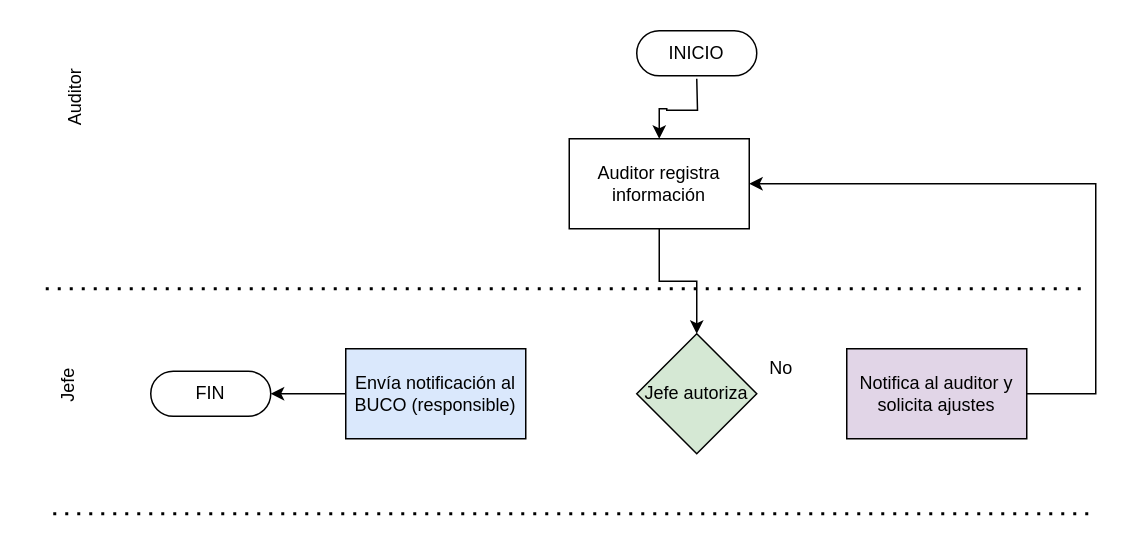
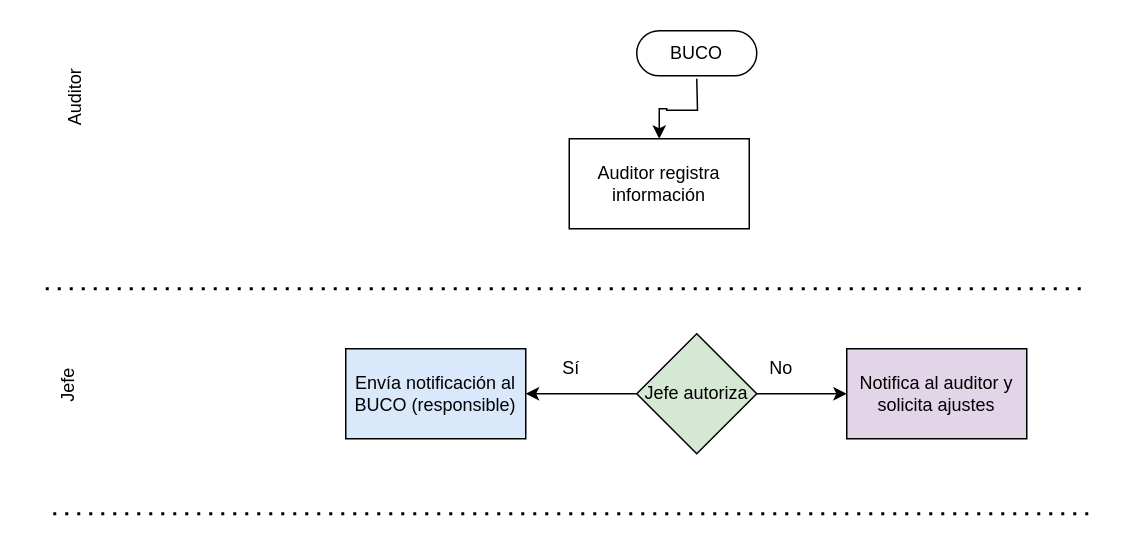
  <mxCell id="0" />
  <mxCell id="1" parent="0" />
  <mxCell id="2" value="" style="edgeStyle=orthogonalEdgeStyle;rounded=0;orthogonalLoop=1;jettySize=auto;html=1;" edge="1" parent="1" target="4"><mxGeometry relative="1" as="geometry"><mxPoint x="464" y="52" as="sourcePoint" /></mxGeometry></mxCell>
- <mxCell id="3" value="" style="edgeStyle=orthogonalEdgeStyle;rounded=0;orthogonalLoop=1;jettySize=auto;html=1;" edge="1" parent="1" source="4" target="7"><mxGeometry relative="1" as="geometry" /></mxCell>
  <mxCell id="4" value="Auditor registra información" style="rounded=0;whiteSpace=wrap;html=1;" vertex="1" parent="1"><mxGeometry x="379" y="92" width="120" height="60" as="geometry" /></mxCell>
+ <mxCell id="5" value="" style="edgeStyle=orthogonalEdgeStyle;rounded=0;orthogonalLoop=1;jettySize=auto;html=1;" edge="1" parent="1" source="7" target="8"><mxGeometry relative="1" as="geometry" /></mxCell>
+ <mxCell id="6" value="" style="edgeStyle=orthogonalEdgeStyle;rounded=0;orthogonalLoop=1;jettySize=auto;html=1;" edge="1" parent="1" source="7" target="15"><mxGeometry relative="1" as="geometry" /></mxCell>
  <mxCell id="7" value="Jefe autoriza" style="rhombus;whiteSpace=wrap;html=1;rounded=0;fillColor=#d5e8d4;" vertex="1" parent="1"><mxGeometry x="424" y="222" width="80" height="80" as="geometry" /></mxCell>
  <mxCell id="8" value="Envía notificación al BUCO (responsible)" style="whiteSpace=wrap;html=1;rounded=0;fillColor=#dae8fc;" vertex="1" parent="1"><mxGeometry x="230" y="232" width="120" height="60" as="geometry" /></mxCell>
+ <mxCell id="9" value="Sí" style="text;html=1;align=center;verticalAlign=middle;resizable=0;points=[];autosize=1;strokeColor=none;fillColor=none;" vertex="1" parent="1"><mxGeometry x="365" y="230" width="30" height="30" as="geometry" /></mxCell>
  <mxCell id="10" value="" style="endArrow=none;dashed=1;html=1;dashPattern=1 3;strokeWidth=2;rounded=0;" edge="1" parent="1"><mxGeometry width="50" height="50" relative="1" as="geometry"><mxPoint x="30" y="192" as="sourcePoint" /><mxPoint x="720" y="192" as="targetPoint" /></mxGeometry></mxCell>
  <mxCell id="11" value="Auditor" style="text;html=1;align=center;verticalAlign=middle;resizable=0;points=[];autosize=1;strokeColor=none;fillColor=none;rotation=-90;" vertex="1" parent="1"><mxGeometry x="20" y="50" width="60" height="30" as="geometry" /></mxCell>
  <mxCell id="12" value="Jefe" style="text;html=1;align=center;verticalAlign=middle;resizable=0;points=[];autosize=1;strokeColor=none;fillColor=none;rotation=-90;" vertex="1" parent="1"><mxGeometry x="20" y="242" width="50" height="30" as="geometry" /></mxCell>
  <mxCell id="13" value="" style="endArrow=none;dashed=1;html=1;dashPattern=1 3;strokeWidth=2;rounded=0;" edge="1" parent="1"><mxGeometry width="50" height="50" relative="1" as="geometry"><mxPoint x="35" y="342" as="sourcePoint" /><mxPoint x="725" y="342" as="targetPoint" /></mxGeometry></mxCell>
- <mxCell id="14" style="edgeStyle=orthogonalEdgeStyle;rounded=0;orthogonalLoop=1;jettySize=auto;html=1;entryX=1;entryY=0.5;entryDx=0;entryDy=0;" edge="1" parent="1" source="15" target="4"><mxGeometry relative="1" as="geometry"><Array as="points"><mxPoint x="730" y="262" /><mxPoint x="730" y="122" /></Array></mxGeometry></mxCell>
  <mxCell id="15" value="Notifica al auditor y solicita ajustes" style="whiteSpace=wrap;html=1;rounded=0;fillColor=#e1d5e7;" vertex="1" parent="1"><mxGeometry x="564" y="232" width="120" height="60" as="geometry" /></mxCell>
  <mxCell id="16" value="No" style="text;html=1;align=center;verticalAlign=middle;resizable=0;points=[];autosize=1;strokeColor=none;fillColor=none;" vertex="1" parent="1"><mxGeometry x="500" y="230" width="40" height="30" as="geometry" /></mxCell>
- <mxCell id="17" value="&lt;div&gt;FIN&lt;/div&gt;" style="html=1;dashed=0;whiteSpace=wrap;shape=mxgraph.dfd.start" vertex="1" parent="1"><mxGeometry x="100" y="247" width="80" height="30" as="geometry" /></mxCell>
- <mxCell id="18" style="edgeStyle=orthogonalEdgeStyle;rounded=0;orthogonalLoop=1;jettySize=auto;html=1;entryX=1;entryY=0.5;entryDx=0;entryDy=0;entryPerimeter=0;" edge="1" parent="1" source="8" target="17"><mxGeometry relative="1" as="geometry"><mxPoint x="180" y="247" as="targetPoint" /></mxGeometry></mxCell>
- <mxCell id="19" value="INICIO" style="html=1;dashed=0;whiteSpace=wrap;shape=mxgraph.dfd.start" vertex="1" parent="1"><mxGeometry x="424" y="20" width="80" height="30" as="geometry" /></mxCell>
+ <mxCell id="19" value="BUCO" style="html=1;dashed=0;whiteSpace=wrap;shape=mxgraph.dfd.start" vertex="1" parent="1"><mxGeometry x="424" y="20" width="80" height="30" as="geometry" /></mxCell>
